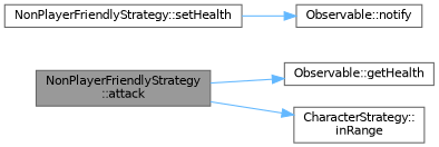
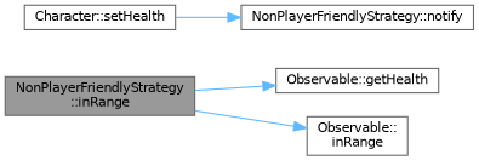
  digraph {
    rankdir=LR
    node [color=grey40 fillcolor=white fontname=Helvetica fontsize=10 shape=box style=filled]
    edge [color=steelblue1 fontname=Helvetica fontsize=10 labelfontname=Helvetica labelfontsize=10 style=solid]
-   n1 [color=gray40 fillcolor=grey60 fontcolor=black height=0.2 label="NonPlayerFriendlyStrategy\l::attack" width=0.4]
+   n1 [color=gray40 fillcolor=grey60 fontcolor=black height=0.2 label="NonPlayerFriendlyStrategy\l::inRange" width=0.4]
    n2 [height=0.2 label="Observable::getHealth" width=0.4]
-   n3 [height=0.2 label="CharacterStrategy::\linRange" width=0.4]
-   n4 [height=0.2 label="NonPlayerFriendlyStrategy::setHealth" width=0.4]
-   n5 [height=0.2 label="Observable::notify" width=0.4]
+   n3 [height=0.2 label="Observable::\linRange" width=0.4]
+   n4 [height=0.2 label="Character::setHealth" width=0.4]
+   n5 [height=0.2 label="NonPlayerFriendlyStrategy::notify" width=0.4]
    n1 -> n2
    n1 -> n3
    n4 -> n5
  }
